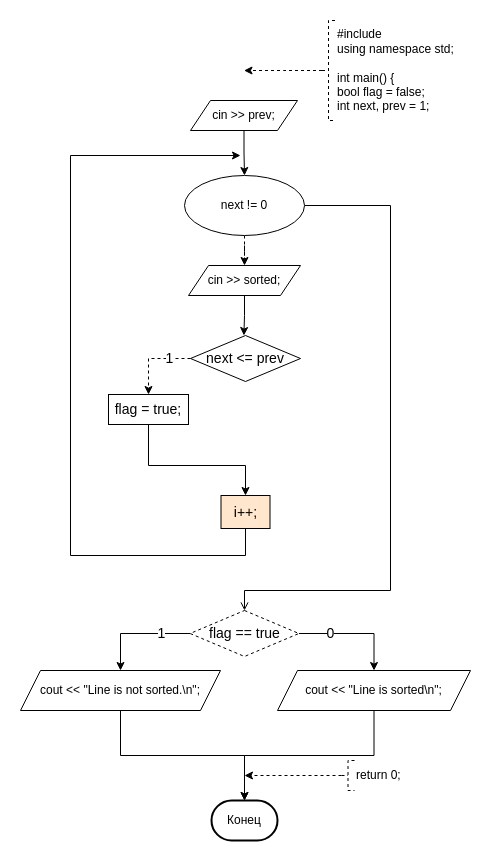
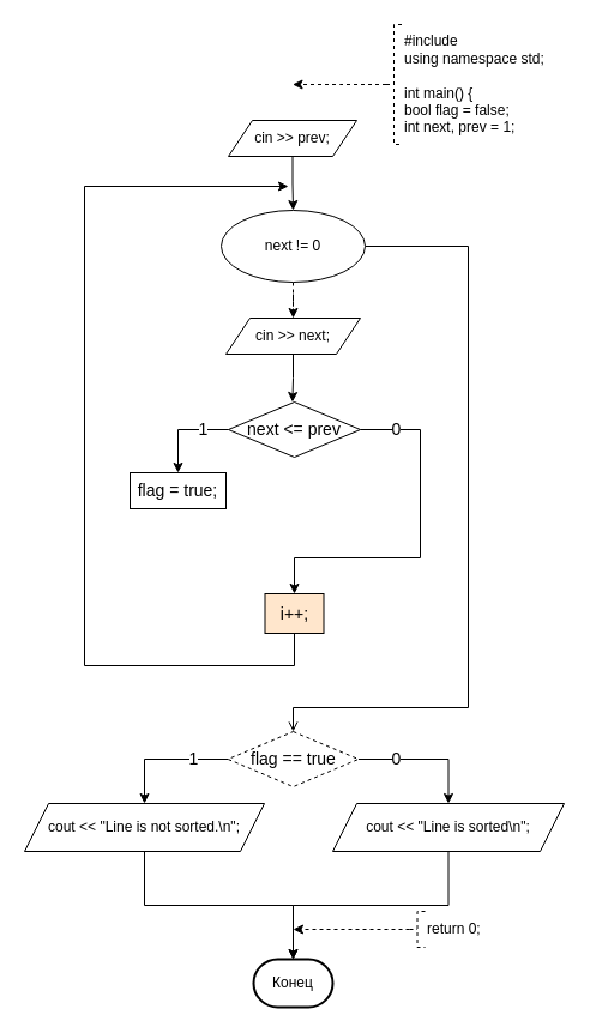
  <mxCell id="0" />
  <mxCell id="1" parent="0" />
  <mxCell id="2" style="edgeStyle=orthogonalEdgeStyle;rounded=0;orthogonalLoop=1;jettySize=auto;html=1;entryX=0.5;entryY=0;entryDx=0;entryDy=0;" edge="1" parent="1" source="3" target="11"><mxGeometry relative="1" as="geometry"><mxPoint x="244" y="175" as="targetPoint" /></mxGeometry></mxCell>
  <mxCell id="3" value="cin &amp;gt;&amp;gt; prev;" style="shape=parallelogram;perimeter=parallelogramPerimeter;whiteSpace=wrap;html=1;fixedSize=1;" vertex="1" parent="1"><mxGeometry x="190" y="100" width="107" height="30" as="geometry" /></mxCell>
  <mxCell id="4" style="edgeStyle=orthogonalEdgeStyle;rounded=0;orthogonalLoop=1;jettySize=auto;html=1;dashed=1;exitX=0;exitY=0.5;exitDx=0;exitDy=0;exitPerimeter=0;" edge="1" parent="1" source="5"><mxGeometry relative="1" as="geometry"><mxPoint x="243.5" y="70" as="targetPoint" /><Array as="points" /></mxGeometry></mxCell>
  <mxCell id="5" value="#include &lt;br&gt;using namespace std;&lt;br&gt;&lt;br&gt;int main() {&lt;br&gt;&#09;bool flag = false;&lt;br&gt;&#09;int next, prev = 1;" style="strokeWidth=1;html=1;shape=mxgraph.flowchart.annotation_2;align=left;labelPosition=right;pointerEvents=1;dashed=1;" vertex="1" parent="1"><mxGeometry x="321.5" y="20" width="13" height="100" as="geometry" /></mxCell>
  <mxCell id="6" value="Конец" style="strokeWidth=2;html=1;shape=mxgraph.flowchart.terminator;whiteSpace=wrap;" vertex="1" parent="1"><mxGeometry x="211" y="800" width="66" height="40" as="geometry" /></mxCell>
  <mxCell id="7" style="edgeStyle=orthogonalEdgeStyle;rounded=0;orthogonalLoop=1;jettySize=auto;html=1;exitX=0;exitY=0.5;exitDx=0;exitDy=0;exitPerimeter=0;dashed=1;" edge="1" parent="1" source="8"><mxGeometry relative="1" as="geometry"><mxPoint x="244" y="775" as="targetPoint" /><mxPoint x="334" y="850" as="sourcePoint" /></mxGeometry></mxCell>
  <mxCell id="8" value="return 0;" style="strokeWidth=1;html=1;shape=mxgraph.flowchart.annotation_2;align=left;labelPosition=right;pointerEvents=1;dashed=1;" vertex="1" parent="1"><mxGeometry x="341" y="760" width="13" height="30" as="geometry" /></mxCell>
  <mxCell id="9" value="" style="edgeStyle=orthogonalEdgeStyle;rounded=0;orthogonalLoop=1;jettySize=auto;html=1;entryX=0.5;entryY=0;entryDx=0;entryDy=0;endArrow=open;" edge="1" parent="1" source="11" target="23"><mxGeometry relative="1" as="geometry"><mxPoint x="64.5" y="580" as="targetPoint" /><Array as="points"><mxPoint x="390" y="205" /><mxPoint x="390" y="590" /><mxPoint x="244" y="590" /></Array></mxGeometry></mxCell>
  <mxCell id="10" style="edgeStyle=orthogonalEdgeStyle;rounded=0;orthogonalLoop=1;jettySize=auto;html=1;entryX=0.5;entryY=0;entryDx=0;entryDy=0;fontSize=14;dashed=1;" edge="1" parent="1" source="11" target="20"><mxGeometry relative="1" as="geometry"><mxPoint x="243.375" y="265" as="targetPoint" /></mxGeometry></mxCell>
  <mxCell id="11" value="next != 0" style="ellipse;whiteSpace=wrap;html=1;" vertex="1" parent="1"><mxGeometry x="184" y="175" width="120" height="60" as="geometry" /></mxCell>
  <mxCell id="12" value="" style="edgeStyle=orthogonalEdgeStyle;rounded=0;orthogonalLoop=1;jettySize=auto;html=1;exitX=0.5;exitY=1;exitDx=0;exitDy=0;" edge="1" parent="1" source="20"><mxGeometry relative="1" as="geometry"><mxPoint x="243.375" y="295" as="sourcePoint" /><mxPoint x="243.4" y="335" as="targetPoint" /></mxGeometry></mxCell>
- <mxCell id="13" value="1" style="edgeStyle=orthogonalEdgeStyle;rounded=0;orthogonalLoop=1;jettySize=auto;html=1;entryX=0.5;entryY=0;entryDx=0;entryDy=0;fontSize=14;exitX=0;exitY=0.5;exitDx=0;exitDy=0;dashed=1;" edge="1" parent="1" source="15" target="17"><mxGeometry x="-0.459" relative="1" as="geometry"><Array as="points"><mxPoint x="148" y="358" /></Array><mxPoint as="offset" /><mxPoint x="188" y="358" as="sourcePoint" /></mxGeometry></mxCell>
+ <mxCell id="13" value="1" style="edgeStyle=orthogonalEdgeStyle;rounded=0;orthogonalLoop=1;jettySize=auto;html=1;entryX=0.5;entryY=0;entryDx=0;entryDy=0;fontSize=14;exitX=0;exitY=0.5;exitDx=0;exitDy=0;" edge="1" parent="1" source="15" target="17"><mxGeometry x="-0.459" relative="1" as="geometry"><Array as="points"><mxPoint x="148" y="358" /></Array><mxPoint as="offset" /><mxPoint x="188" y="358" as="sourcePoint" /></mxGeometry></mxCell>
+ <mxCell id="14" value="0" style="edgeStyle=orthogonalEdgeStyle;rounded=0;orthogonalLoop=1;jettySize=auto;html=1;fontSize=14;exitX=1;exitY=0.5;exitDx=0;exitDy=0;entryX=0.5;entryY=0;entryDx=0;entryDy=0;" edge="1" parent="1" source="15" target="19"><mxGeometry x="-0.794" relative="1" as="geometry"><mxPoint as="offset" /><Array as="points"><mxPoint x="350" y="358" /><mxPoint x="350" y="465" /><mxPoint x="245" y="465" /></Array></mxGeometry></mxCell>
  <mxCell id="15" value="next &lt;= prev" style="rhombus;whiteSpace=wrap;html=1;fontSize=14;" vertex="1" parent="1"><mxGeometry x="190" y="335" width="110" height="46" as="geometry" /></mxCell>
- <mxCell id="16" style="edgeStyle=orthogonalEdgeStyle;rounded=0;orthogonalLoop=1;jettySize=auto;html=1;fontSize=14;exitX=0.5;exitY=1;exitDx=0;exitDy=0;entryX=0.5;entryY=0;entryDx=0;entryDy=0;" edge="1" parent="1" source="17" target="19"><mxGeometry relative="1" as="geometry"><mxPoint x="244" y="155" as="targetPoint" /><Array as="points"><mxPoint x="148" y="465" /><mxPoint x="245" y="465" /></Array><mxPoint x="148" y="495" as="sourcePoint" /></mxGeometry></mxCell>
  <mxCell id="17" value="flag = true;" style="rounded=0;whiteSpace=wrap;html=1;fontSize=14;" vertex="1" parent="1"><mxGeometry x="108" y="394" width="80" height="30" as="geometry" /></mxCell>
  <mxCell id="18" style="edgeStyle=orthogonalEdgeStyle;rounded=0;orthogonalLoop=1;jettySize=auto;html=1;" edge="1" parent="1" source="19"><mxGeometry relative="1" as="geometry"><mxPoint x="240" y="155" as="targetPoint" /><Array as="points"><mxPoint x="245" y="555" /><mxPoint x="70" y="555" /><mxPoint x="70" y="155" /></Array></mxGeometry></mxCell>
  <mxCell id="19" value="i++;" style="whiteSpace=wrap;html=1;fontSize=14;fillColor=#ffe6cc;" vertex="1" parent="1"><mxGeometry x="220.5" y="495" width="49" height="33" as="geometry" /></mxCell>
- <mxCell id="20" value="cin &gt;&gt; sorted;" style="shape=parallelogram;perimeter=parallelogramPerimeter;whiteSpace=wrap;html=1;fixedSize=1;" vertex="1" parent="1"><mxGeometry x="188" y="265" width="112" height="30" as="geometry" /></mxCell>
+ <mxCell id="20" value="cin &gt;&gt; next;" style="shape=parallelogram;perimeter=parallelogramPerimeter;whiteSpace=wrap;html=1;fixedSize=1;" vertex="1" parent="1"><mxGeometry x="188" y="265" width="112" height="30" as="geometry" /></mxCell>
  <mxCell id="21" value="1" style="edgeStyle=orthogonalEdgeStyle;rounded=0;orthogonalLoop=1;jettySize=auto;html=1;entryX=0.5;entryY=0;entryDx=0;entryDy=0;fontSize=14;" edge="1" parent="1" source="23" target="25"><mxGeometry x="-0.459" relative="1" as="geometry"><Array as="points"><mxPoint x="120" y="633" /></Array><mxPoint as="offset" /><mxPoint x="161.75" y="669" as="targetPoint" /></mxGeometry></mxCell>
  <mxCell id="22" value="0" style="edgeStyle=orthogonalEdgeStyle;rounded=0;orthogonalLoop=1;jettySize=auto;html=1;fontSize=14;entryX=0.5;entryY=0;entryDx=0;entryDy=0;" edge="1" parent="1" source="23" target="27"><mxGeometry x="-0.435" relative="1" as="geometry"><mxPoint as="offset" /><mxPoint x="338.75" y="666" as="targetPoint" /><Array as="points"><mxPoint x="374" y="633" /></Array></mxGeometry></mxCell>
  <mxCell id="23" value="flag == true" style="rhombus;whiteSpace=wrap;html=1;fontSize=14;dashed=1;" vertex="1" parent="1"><mxGeometry x="189.63" y="610" width="108.75" height="46" as="geometry" /></mxCell>
  <mxCell id="24" style="edgeStyle=orthogonalEdgeStyle;rounded=0;orthogonalLoop=1;jettySize=auto;html=1;entryX=0.5;entryY=0;entryDx=0;entryDy=0;entryPerimeter=0;" edge="1" parent="1" source="25" target="6"><mxGeometry relative="1" as="geometry" /></mxCell>
  <mxCell id="25" value="cout &lt;&lt; &quot;Line is not sorted.\n&quot;;" style="shape=parallelogram;perimeter=parallelogramPerimeter;whiteSpace=wrap;html=1;fixedSize=1;" vertex="1" parent="1"><mxGeometry x="20" y="670" width="200" height="40" as="geometry" /></mxCell>
  <mxCell id="26" style="edgeStyle=orthogonalEdgeStyle;rounded=0;orthogonalLoop=1;jettySize=auto;html=1;entryX=0.5;entryY=0;entryDx=0;entryDy=0;entryPerimeter=0;" edge="1" parent="1" source="27" target="6"><mxGeometry relative="1" as="geometry"><mxPoint x="373.5" y="730" as="targetPoint" /></mxGeometry></mxCell>
  <mxCell id="27" value="cout &lt;&lt; &quot;Line is sorted\n&quot;;" style="shape=parallelogram;perimeter=parallelogramPerimeter;whiteSpace=wrap;html=1;fixedSize=1;" vertex="1" parent="1"><mxGeometry x="277" y="670" width="193" height="40" as="geometry" /></mxCell>
